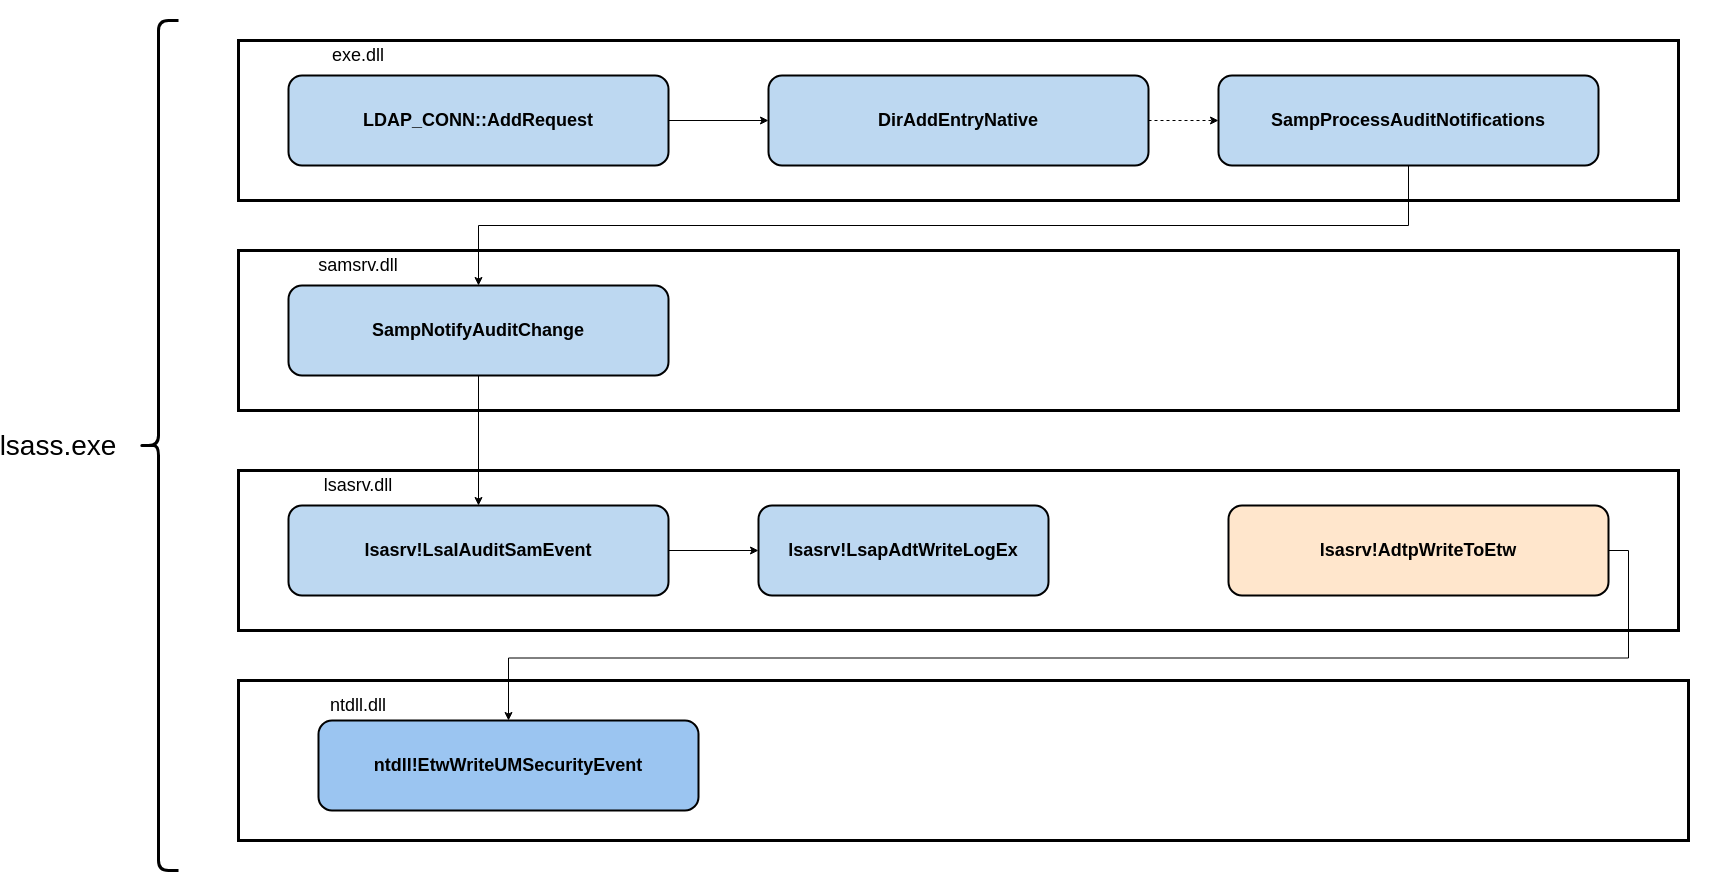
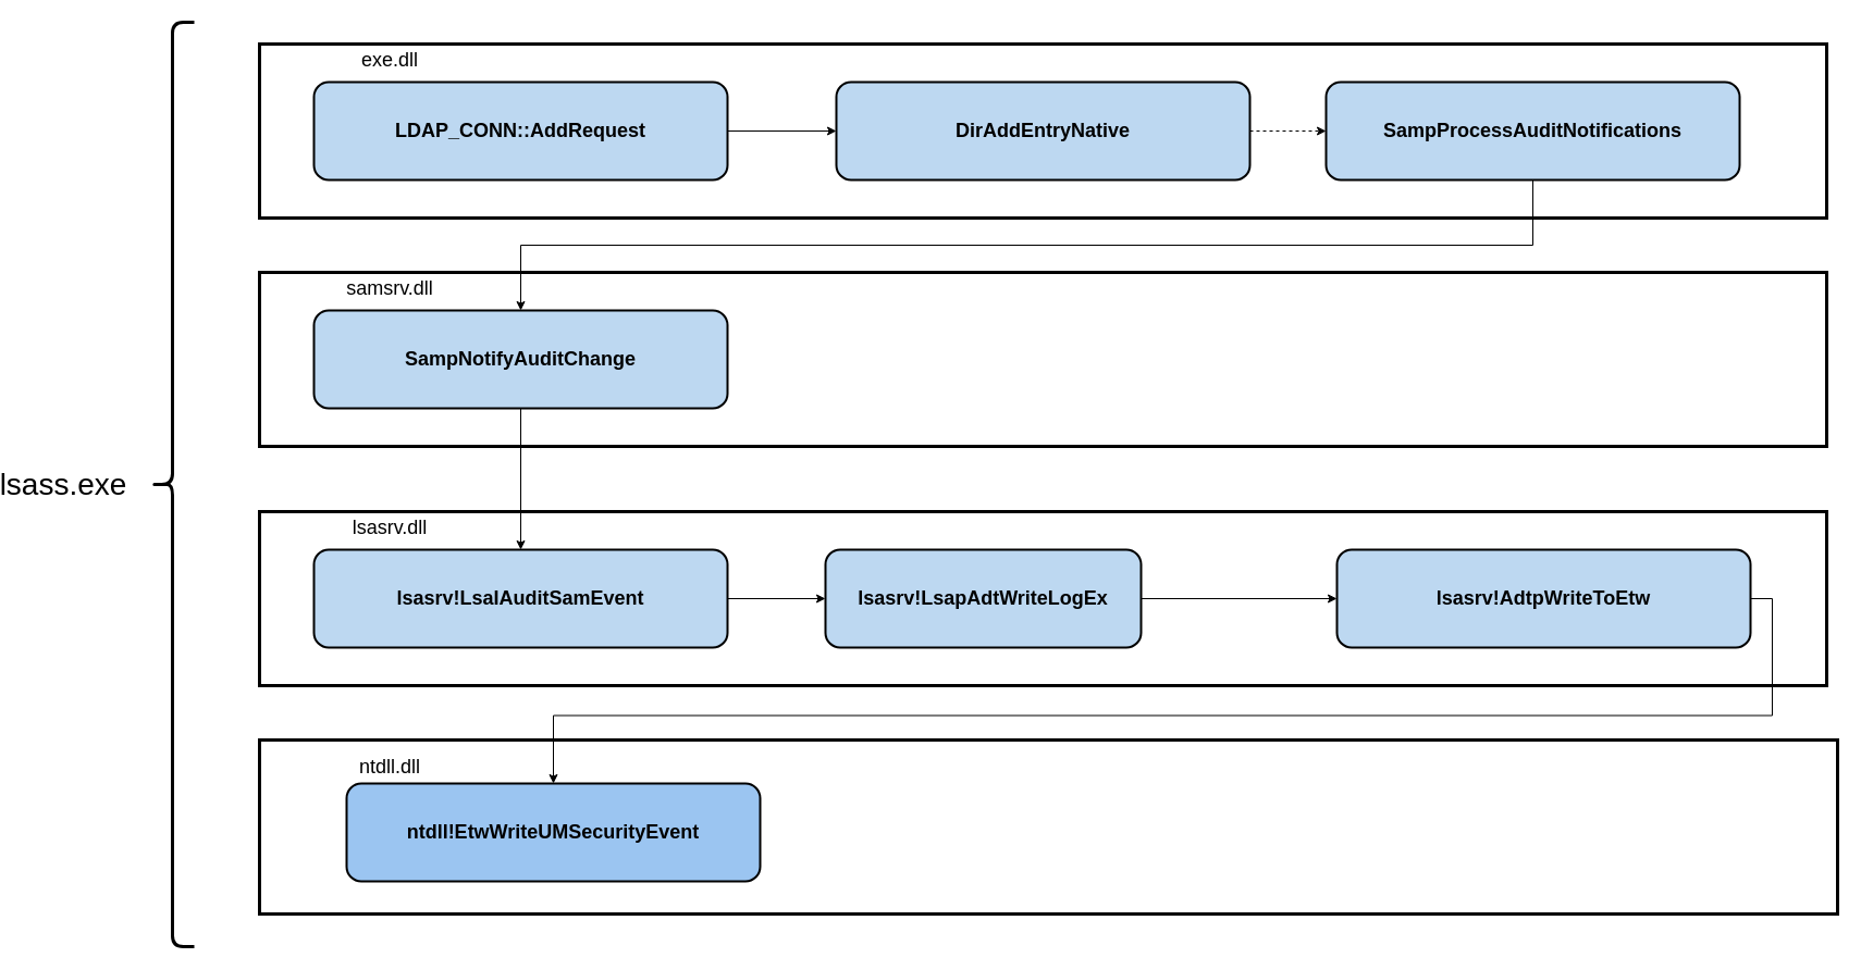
  <mxCell id="0" />
  <mxCell id="1" parent="0" />
  <mxCell id="2" value="" style="rounded=0;whiteSpace=wrap;html=1;fontSize=20;strokeWidth=3;" vertex="1" parent="1"><mxGeometry x="230" y="680" width="1450" height="160" as="geometry" /></mxCell>
  <mxCell id="3" value="" style="rounded=0;whiteSpace=wrap;html=1;fontSize=20;strokeWidth=3;" vertex="1" parent="1"><mxGeometry x="230" y="470" width="1440" height="160" as="geometry" /></mxCell>
  <mxCell id="4" value="&lt;span style=&quot;font-size: 28px;&quot;&gt;lsass.exe&lt;/span&gt;" style="text;html=1;strokeColor=none;fillColor=none;align=center;verticalAlign=middle;whiteSpace=wrap;rounded=0;" vertex="1" parent="1"><mxGeometry x="20" y="430" width="60" height="30" as="geometry" /></mxCell>
  <mxCell id="5" value="" style="shape=curlyBracket;whiteSpace=wrap;html=1;rounded=1;fontSize=20;strokeWidth=3;" vertex="1" parent="1"><mxGeometry x="130" y="20" width="40" height="850" as="geometry" /></mxCell>
  <mxCell id="6" value="&lt;font style=&quot;font-size: 18px;&quot;&gt;lsasrv.dll&lt;/font&gt;" style="text;html=1;strokeColor=none;fillColor=none;align=center;verticalAlign=middle;whiteSpace=wrap;rounded=0;" vertex="1" parent="1"><mxGeometry x="320" y="470" width="60" height="30" as="geometry" /></mxCell>
  <mxCell id="7" style="edgeStyle=orthogonalEdgeStyle;rounded=0;orthogonalLoop=1;jettySize=auto;html=1;exitX=1;exitY=0.5;exitDx=0;exitDy=0;entryX=0.5;entryY=0;entryDx=0;entryDy=0;" edge="1" parent="1" source="8" target="14"><mxGeometry relative="1" as="geometry" /></mxCell>
- <mxCell id="8" value="&lt;b&gt;lsasrv!AdtpWriteToEtw&lt;/b&gt;" style="rounded=1;whiteSpace=wrap;html=1;fontSize=18;strokeWidth=2;fillColor=#ffe6cc;" vertex="1" parent="1"><mxGeometry x="1220" y="505" width="380" height="90" as="geometry" /></mxCell>
+ <mxCell id="8" value="&lt;b&gt;lsasrv!AdtpWriteToEtw&lt;/b&gt;" style="rounded=1;whiteSpace=wrap;html=1;fontSize=18;strokeWidth=2;fillColor=#BDD8F1;" vertex="1" parent="1"><mxGeometry x="1220" y="505" width="380" height="90" as="geometry" /></mxCell>
+ <mxCell id="9" style="edgeStyle=none;rounded=0;orthogonalLoop=1;jettySize=auto;html=1;exitX=1;exitY=0.5;exitDx=0;exitDy=0;entryX=0;entryY=0.5;entryDx=0;entryDy=0;" edge="1" parent="1" source="10" target="8"><mxGeometry relative="1" as="geometry" /></mxCell>
  <mxCell id="10" value="&lt;b&gt;lsasrv!LsapAdtWriteLogEx&lt;/b&gt;" style="rounded=1;whiteSpace=wrap;html=1;fontSize=18;strokeWidth=2;fillColor=#BDD8F1;" vertex="1" parent="1"><mxGeometry x="750" y="505" width="290" height="90" as="geometry" /></mxCell>
  <mxCell id="11" style="rounded=0;orthogonalLoop=1;jettySize=auto;html=1;exitX=1;exitY=0.5;exitDx=0;exitDy=0;entryX=0;entryY=0.5;entryDx=0;entryDy=0;" edge="1" parent="1" source="12" target="10"><mxGeometry relative="1" as="geometry" /></mxCell>
  <mxCell id="12" value="&lt;b&gt;lsasrv!LsaIAuditSamEvent&lt;/b&gt;" style="rounded=1;whiteSpace=wrap;html=1;fontSize=18;strokeWidth=2;fillColor=#BDD8F1;" vertex="1" parent="1"><mxGeometry x="280" y="505" width="380" height="90" as="geometry" /></mxCell>
  <mxCell id="13" value="&lt;font style=&quot;font-size: 18px;&quot;&gt;ntdll.dll&lt;/font&gt;" style="text;html=1;strokeColor=none;fillColor=none;align=center;verticalAlign=middle;whiteSpace=wrap;rounded=0;" vertex="1" parent="1"><mxGeometry x="320" y="690" width="60" height="30" as="geometry" /></mxCell>
  <mxCell id="14" value="&lt;b&gt;ntdll!EtwWriteUMSecurityEvent&lt;/b&gt;" style="rounded=1;whiteSpace=wrap;html=1;fontSize=18;strokeWidth=2;fillColor=#9BC5F1;" vertex="1" parent="1"><mxGeometry x="310" y="720" width="380" height="90" as="geometry" /></mxCell>
  <mxCell id="15" value="" style="rounded=0;whiteSpace=wrap;html=1;fontSize=20;strokeWidth=3;" vertex="1" parent="1"><mxGeometry x="230" y="40" width="1440" height="160" as="geometry" /></mxCell>
  <mxCell id="16" value="&lt;font style=&quot;font-size: 18px;&quot;&gt;exe.dll&lt;/font&gt;" style="text;html=1;strokeColor=none;fillColor=none;align=center;verticalAlign=middle;whiteSpace=wrap;rounded=0;" vertex="1" parent="1"><mxGeometry x="320" y="40" width="60" height="30" as="geometry" /></mxCell>
  <mxCell id="17" value="&lt;b&gt;SampProcessAuditNotifications&lt;/b&gt;" style="rounded=1;whiteSpace=wrap;html=1;fontSize=18;strokeWidth=2;fillColor=#BDD8F1;" vertex="1" parent="1"><mxGeometry x="1210" y="75" width="380" height="90" as="geometry" /></mxCell>
  <mxCell id="18" style="edgeStyle=none;rounded=0;orthogonalLoop=1;jettySize=auto;html=1;exitX=1;exitY=0.5;exitDx=0;exitDy=0;entryX=0;entryY=0.5;entryDx=0;entryDy=0;dashed=1;" edge="1" parent="1" source="19" target="17"><mxGeometry relative="1" as="geometry" /></mxCell>
  <mxCell id="19" value="&lt;b&gt;DirAddEntryNative&lt;/b&gt;" style="rounded=1;whiteSpace=wrap;html=1;fontSize=18;strokeWidth=2;fillColor=#BDD8F1;" vertex="1" parent="1"><mxGeometry x="760" y="75" width="380" height="90" as="geometry" /></mxCell>
  <mxCell id="20" style="rounded=0;orthogonalLoop=1;jettySize=auto;html=1;exitX=1;exitY=0.5;exitDx=0;exitDy=0;entryX=0;entryY=0.5;entryDx=0;entryDy=0;" edge="1" parent="1" source="21" target="19"><mxGeometry relative="1" as="geometry" /></mxCell>
  <mxCell id="21" value="&lt;b&gt;LDAP_CONN::AddRequest&lt;/b&gt;" style="rounded=1;whiteSpace=wrap;html=1;fontSize=18;strokeWidth=2;fillColor=#BDD8F1;" vertex="1" parent="1"><mxGeometry x="280" y="75" width="380" height="90" as="geometry" /></mxCell>
  <mxCell id="22" value="" style="rounded=0;whiteSpace=wrap;html=1;fontSize=20;strokeWidth=3;" vertex="1" parent="1"><mxGeometry x="230" y="250" width="1440" height="160" as="geometry" /></mxCell>
  <mxCell id="23" value="&lt;font style=&quot;font-size: 18px;&quot;&gt;samsrv.dll&lt;/font&gt;" style="text;html=1;strokeColor=none;fillColor=none;align=center;verticalAlign=middle;whiteSpace=wrap;rounded=0;" vertex="1" parent="1"><mxGeometry x="320" y="250" width="60" height="30" as="geometry" /></mxCell>
  <mxCell id="24" style="edgeStyle=orthogonalEdgeStyle;rounded=0;orthogonalLoop=1;jettySize=auto;html=1;entryX=0.5;entryY=0;entryDx=0;entryDy=0;" edge="1" parent="1" source="25" target="12"><mxGeometry relative="1" as="geometry" /></mxCell>
  <mxCell id="25" value="&lt;b&gt;SampNotifyAuditChange&lt;/b&gt;" style="rounded=1;whiteSpace=wrap;html=1;fontSize=18;strokeWidth=2;fillColor=#BDD8F1;" vertex="1" parent="1"><mxGeometry x="280" y="285" width="380" height="90" as="geometry" /></mxCell>
  <mxCell id="26" style="edgeStyle=orthogonalEdgeStyle;rounded=0;orthogonalLoop=1;jettySize=auto;html=1;exitX=0.5;exitY=1;exitDx=0;exitDy=0;" edge="1" parent="1" source="17" target="25"><mxGeometry relative="1" as="geometry" /></mxCell>
